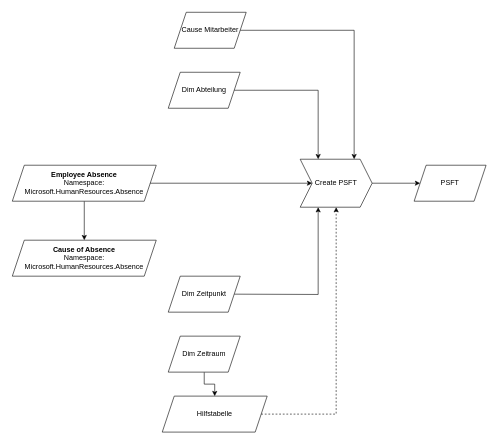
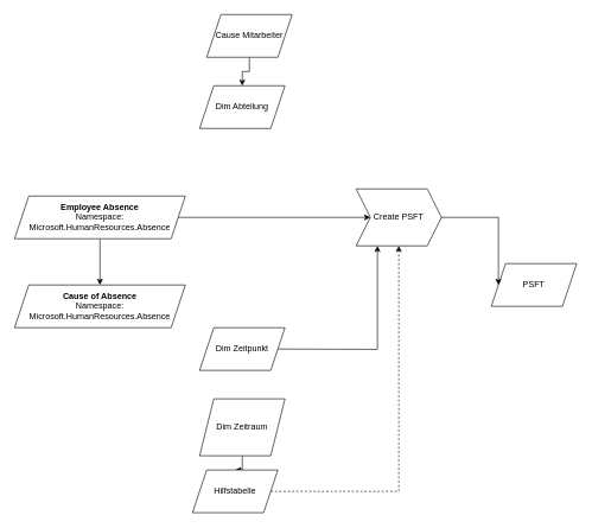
  <mxCell id="0" />
  <mxCell id="1" parent="0" />
- <mxCell id="2" value="PSFT" style="shape=parallelogram;perimeter=parallelogramPerimeter;whiteSpace=wrap;html=1;fixedSize=1;" parent="1" vertex="1"><mxGeometry x="690" y="275" width="120" height="60" as="geometry" /></mxCell>
+ <mxCell id="2" value="PSFT" style="shape=parallelogram;perimeter=parallelogramPerimeter;whiteSpace=wrap;html=1;fixedSize=1;" parent="1" vertex="1"><mxGeometry x="690" y="370" width="120" height="60" as="geometry" /></mxCell>
  <mxCell id="3" style="edgeStyle=orthogonalEdgeStyle;rounded=0;orthogonalLoop=1;jettySize=auto;html=1;entryX=0;entryY=0.5;entryDx=0;entryDy=0;" parent="1" source="4" target="2" edge="1"><mxGeometry relative="1" as="geometry" /></mxCell>
  <mxCell id="4" value="Create PSFT" style="shape=step;perimeter=stepPerimeter;whiteSpace=wrap;html=1;fixedSize=1;" parent="1" vertex="1"><mxGeometry x="500" y="265" width="120" height="80" as="geometry" /></mxCell>
  <mxCell id="5" value="" style="edgeStyle=orthogonalEdgeStyle;rounded=0;orthogonalLoop=1;jettySize=auto;html=1;" parent="1" source="6" target="7" edge="1"><mxGeometry relative="1" as="geometry" /></mxCell>
  <mxCell id="6" value="&lt;b&gt;Employee Absence&lt;br&gt;&lt;/b&gt;Namespace: Microsoft.HumanResources.Absence" style="shape=parallelogram;perimeter=parallelogramPerimeter;whiteSpace=wrap;html=1;fixedSize=1;" parent="1" vertex="1"><mxGeometry x="20" y="275" width="240" height="60" as="geometry" /></mxCell>
  <mxCell id="7" value="&lt;b&gt;Cause of Absence&lt;/b&gt;&lt;div&gt;Namespace: Microsoft.HumanResources.Absence&lt;/div&gt;" style="shape=parallelogram;perimeter=parallelogramPerimeter;whiteSpace=wrap;html=1;fixedSize=1;" parent="1" vertex="1"><mxGeometry x="20" y="400" width="240" height="60" as="geometry" /></mxCell>
  <mxCell id="8" value="&lt;div style=&quot;text-align: left;&quot;&gt;&lt;br&gt;&lt;/div&gt;" style="endArrow=classic;html=1;rounded=0;exitX=1;exitY=0.5;exitDx=0;exitDy=0;entryX=0;entryY=0.5;entryDx=0;entryDy=0;" parent="1" source="6" target="4" edge="1"><mxGeometry width="50" height="50" relative="1" as="geometry"><mxPoint x="340" y="330" as="sourcePoint" /><mxPoint x="520" y="310" as="targetPoint" /></mxGeometry></mxCell>
- <mxCell id="9" value="" style="edgeStyle=orthogonalEdgeStyle;rounded=0;orthogonalLoop=1;jettySize=auto;html=1;entryX=0.25;entryY=0;entryDx=0;entryDy=0;" parent="1" source="10" target="4" edge="1"><mxGeometry x="0.053" relative="1" as="geometry"><mxPoint x="560" y="270" as="targetPoint" /><mxPoint as="offset" /></mxGeometry></mxCell>
  <mxCell id="10" value="Dim Abteilung" style="shape=parallelogram;perimeter=parallelogramPerimeter;whiteSpace=wrap;html=1;fixedSize=1;" parent="1" vertex="1"><mxGeometry x="280" y="120" width="120" height="60" as="geometry" /></mxCell>
  <mxCell id="11" value="" style="edgeStyle=orthogonalEdgeStyle;rounded=0;orthogonalLoop=1;jettySize=auto;html=1;entryX=0.25;entryY=1;entryDx=0;entryDy=0;" parent="1" target="4" edge="1"><mxGeometry relative="1" as="geometry"><mxPoint x="560" y="350" as="targetPoint" /><mxPoint x="390" y="490" as="sourcePoint" /></mxGeometry></mxCell>
  <mxCell id="12" value="" style="edgeStyle=orthogonalEdgeStyle;rounded=0;orthogonalLoop=1;jettySize=auto;html=1;" parent="1" source="13" target="18" edge="1"><mxGeometry relative="1" as="geometry" /></mxCell>
- <mxCell id="13" value="Dim Zeitraum" style="shape=parallelogram;perimeter=parallelogramPerimeter;whiteSpace=wrap;html=1;fixedSize=1;" parent="1" vertex="1"><mxGeometry x="280" y="560" width="120" height="60" as="geometry" /></mxCell>
+ <mxCell id="13" value="Dim Zeitraum" style="shape=parallelogram;perimeter=parallelogramPerimeter;whiteSpace=wrap;html=1;fixedSize=1;" parent="1" vertex="1"><mxGeometry x="280" y="560" width="120" height="80" as="geometry" /></mxCell>
  <mxCell id="14" value="Dim Zeitpunkt" style="shape=parallelogram;perimeter=parallelogramPerimeter;whiteSpace=wrap;html=1;fixedSize=1;" parent="1" vertex="1"><mxGeometry x="280" y="460" width="120" height="60" as="geometry" /></mxCell>
- <mxCell id="15" style="edgeStyle=orthogonalEdgeStyle;rounded=0;orthogonalLoop=1;jettySize=auto;html=1;entryX=0.75;entryY=0;entryDx=0;entryDy=0;" edge="1" parent="1" source="16" target="4"><mxGeometry relative="1" as="geometry" /></mxCell>
+ <mxCell id="15" style="edgeStyle=orthogonalEdgeStyle;rounded=0;orthogonalLoop=1;jettySize=auto;html=1;" edge="1" parent="1" source="16" target="10"><mxGeometry relative="1" as="geometry" /></mxCell>
  <mxCell id="16" value="Cause Mitarbeiter" style="shape=parallelogram;perimeter=parallelogramPerimeter;whiteSpace=wrap;html=1;fixedSize=1;" vertex="1" parent="1"><mxGeometry x="290" y="20" width="120" height="60" as="geometry" /></mxCell>
  <mxCell id="17" style="edgeStyle=orthogonalEdgeStyle;rounded=0;orthogonalLoop=1;jettySize=auto;html=1;entryX=0.5;entryY=1;entryDx=0;entryDy=0;dashed=1;" edge="1" parent="1" source="18" target="4"><mxGeometry relative="1" as="geometry" /></mxCell>
- <mxCell id="18" value="Hilfstabelle" style="shape=parallelogram;perimeter=parallelogramPerimeter;whiteSpace=wrap;html=1;fixedSize=1;" vertex="1" parent="1"><mxGeometry x="270" y="660" width="175" height="60" as="geometry" /></mxCell>
+ <mxCell id="18" value="Hilfstabelle" style="shape=parallelogram;perimeter=parallelogramPerimeter;whiteSpace=wrap;html=1;fixedSize=1;" vertex="1" parent="1"><mxGeometry x="270" y="660" width="120" height="60" as="geometry" /></mxCell>
